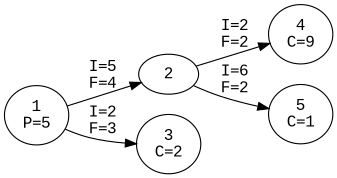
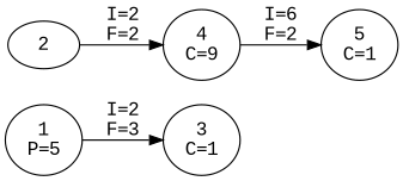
  digraph {
    fontname="Liberation Mono"
    rankdir=LR
    node [fontname="Liberation Mono"]
    edge [fontname="Liberation Mono"]
    n1 [label="1\nP=5"]
    2
-   n3 [label="3\nC=2"]
+   n3 [label="3\nC=1"]
    n4 [label="4\nC=9"]
    n5 [label="5\nC=1"]
-   n1 -> 2 [label="I=5\nF=4"]
    n1 -> n3 [label="I=2\nF=3"]
    2 -> n4 [label="I=2\nF=2"]
-   2 -> n5 [label="I=6\nF=2"]
+   n4 -> n5 [label="I=6\nF=2"]
  }
